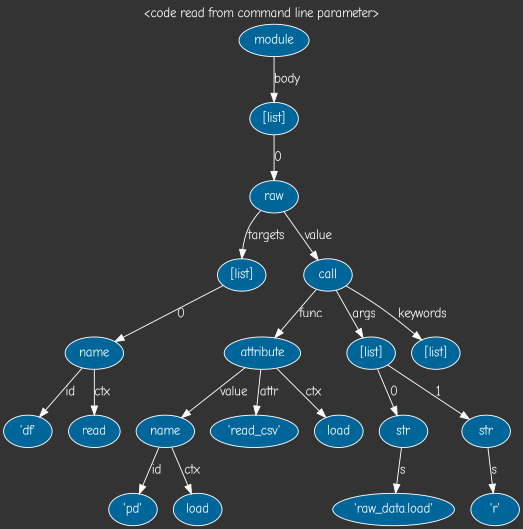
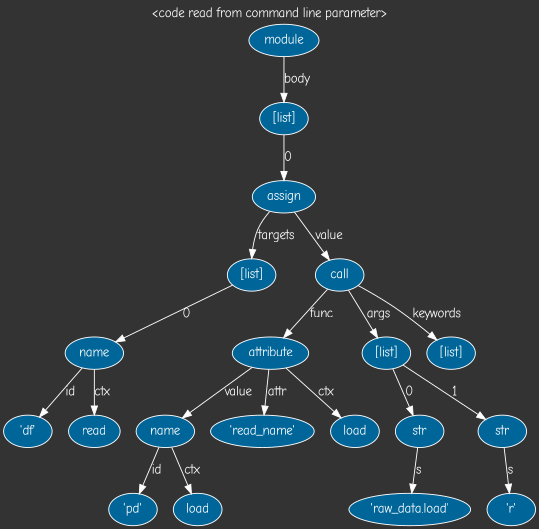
  digraph {
    bgcolor="#333333"
    fontcolor=white
    fontname="Comic Neue"
    label="\<code read from command line parameter\>"
    labelloc=t
    node [color=white fillcolor="#006699" fontcolor=white fontname="Comic Neue" style=filled]
    edge [color=white fontcolor=white fontname="Comic Neue"]
    n1 [label=module]
    n2 [label="[list]"]
-   n3 [label=raw]
+   n3 [label=assign]
    n4 [label="[list]"]
    n5 [label=call]
    n6 [label=name]
    n7 [label=attribute]
    n8 [label="[list]"]
    n9 [label="[list]"]
    n10 [label="'df'"]
    n11 [label=read]
    n12 [label=name]
-   n13 [label="'read_csv'"]
+   n13 [label="'read_name'"]
    n14 [label=load]
    n15 [label=str]
    n16 [label=str]
    n17 [label="'pd'"]
    n18 [label=load]
    n19 [label="'raw_data.load'"]
    n20 [label="'r'"]
    n1 -> n2 [label=body]
    n2 -> n3 [label=0]
    n3 -> n4 [label=targets]
    n3 -> n5 [label=value]
    n4 -> n6 [label=0]
    n5 -> n7 [label=func]
    n5 -> n8 [label=args]
    n5 -> n9 [label=keywords]
    n6 -> n10 [label=id]
    n6 -> n11 [label=ctx]
    n7 -> n12 [label=value]
    n7 -> n13 [label=attr]
    n7 -> n14 [label=ctx]
    n8 -> n15 [label=0]
    n8 -> n16 [label=1]
    n12 -> n17 [label=id]
    n12 -> n18 [label=ctx]
    n15 -> n19 [label=s]
    n16 -> n20 [label=s]
  }
